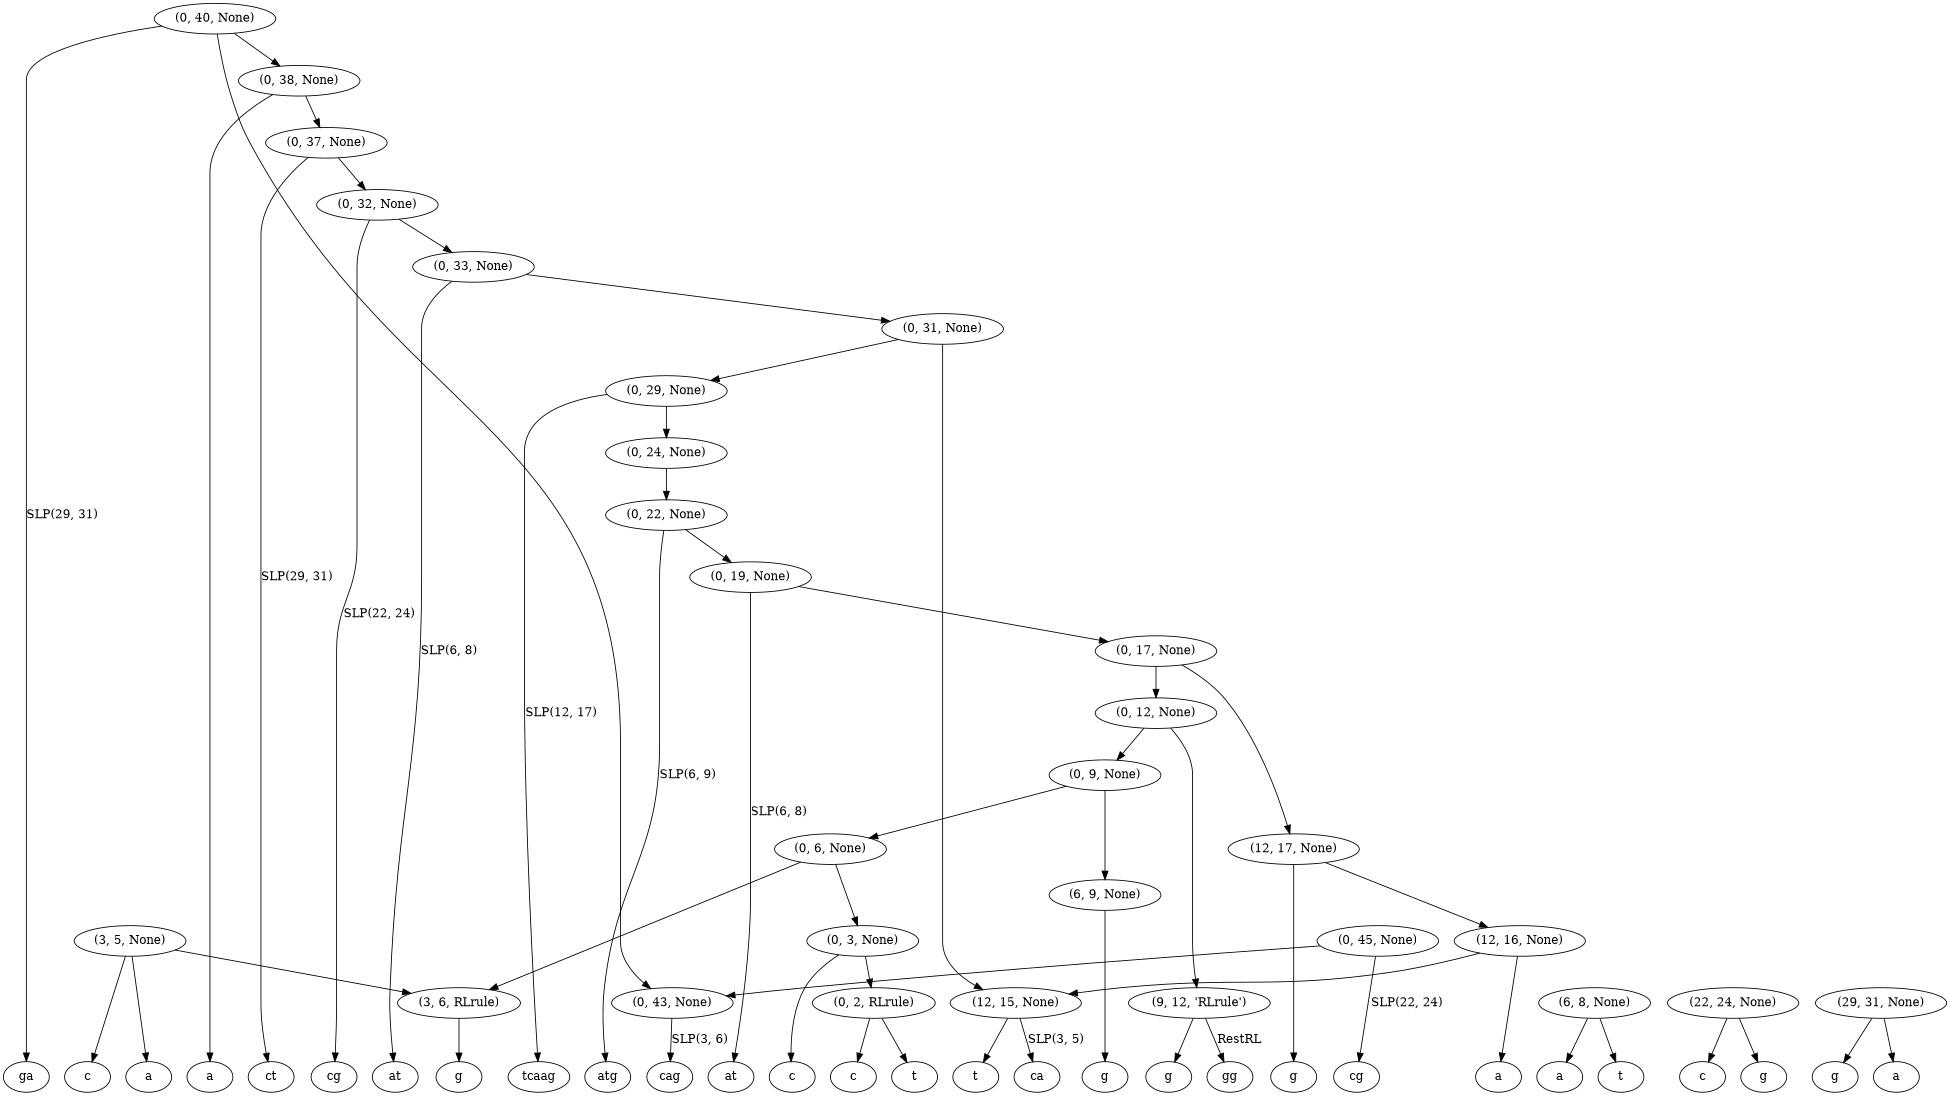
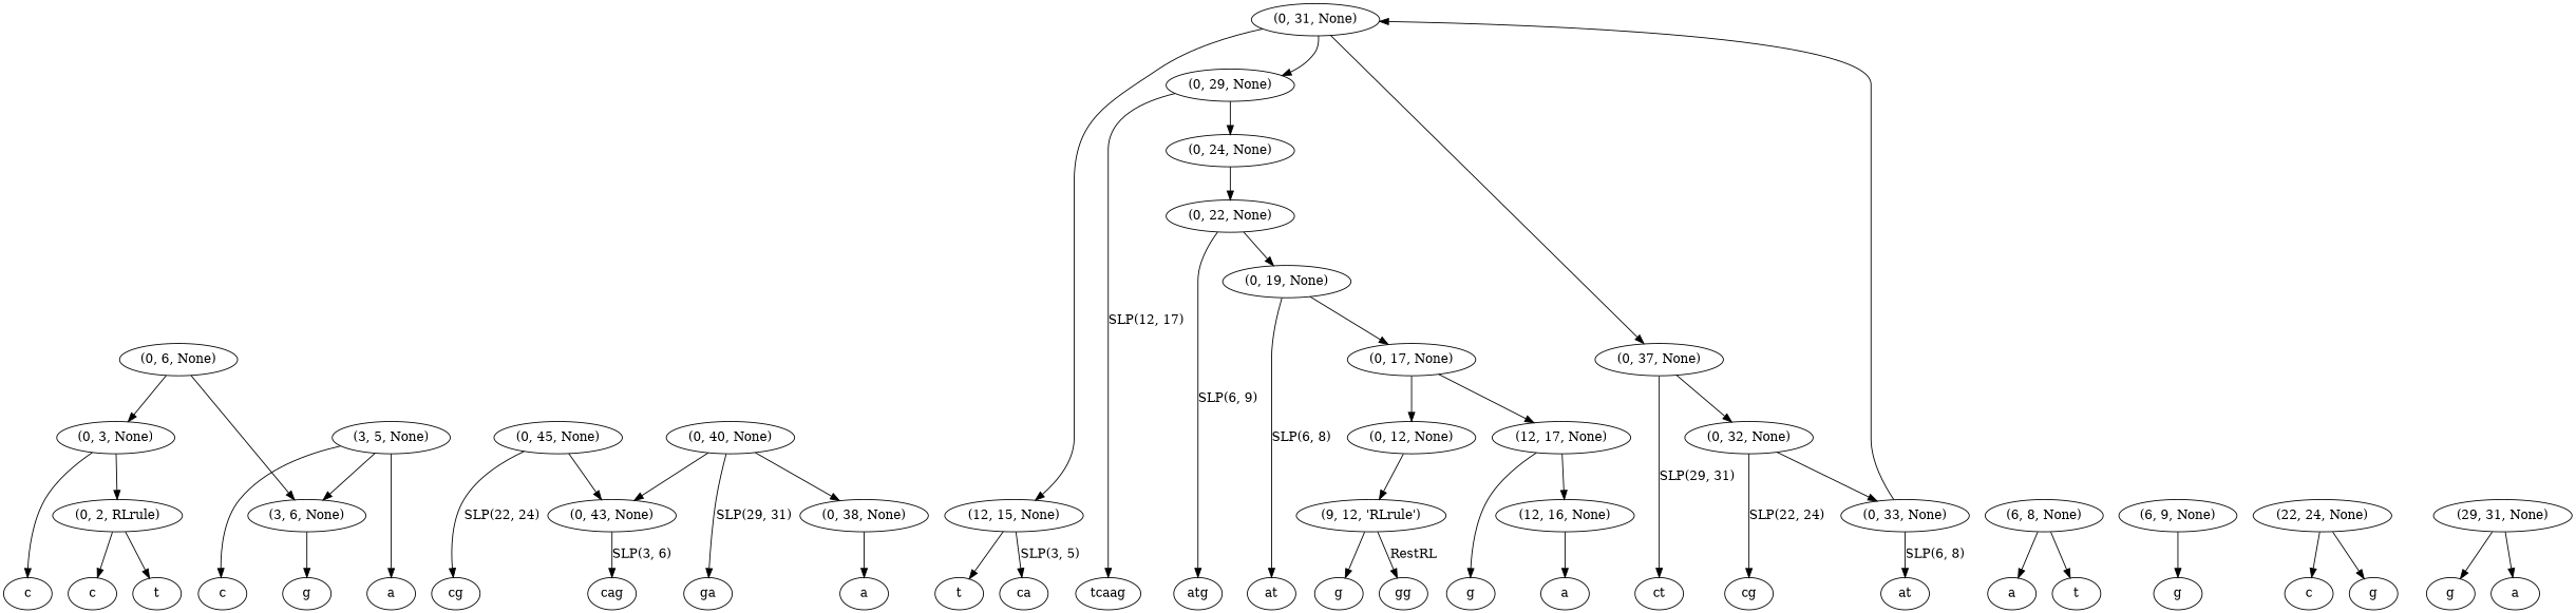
  digraph {
    ordering=out
    n1 [label=c]
    n2 [label=t]
    n3 [label=cg]
    n4 [label=c]
    n5 [label=at]
    n6 [label=atg]
    n7 [label=tcaag]
    n8 [label=at]
    n9 [label=cg]
    n10 [label=ct]
    n11 [label=a]
    n12 [label=ga]
    n13 [label=cag]
    n14 [label=c]
    n15 [label=a]
    n16 [label=g]
    n17 [label=a]
    n18 [label=t]
    n19 [label=g]
    n20 [label=g]
    n21 [label=gg]
    n22 [label=t]
    n23 [label=g]
    n24 [label=ca]
    n25 [label=a]
    n26 [label=c]
    n27 [label=g]
    n28 [label=g]
    n29 [label=a]
    n30 [label="(0, 2, RLrule)"]
    "(0, 45, None)"
    "(0, 43, None)"
    "(0, 40, None)"
    "(0, 38, None)"
    "(0, 3, None)"
    "(0, 6, None)"
-   "(3, 6, None)" [label="(3, 6, RLrule)"]
+   "(3, 6, None)"
    "(3, 5, None)"
-   "(0, 9, None)"
    "(6, 9, None)"
    "(6, 8, None)"
    "(0, 12, None)"
    "(9, 12, 'RLrule')"
    "(0, 17, None)"
    "(12, 17, None)"
    "(12, 16, None)"
    "(12, 15, None)"
    "(0, 19, None)"
    "(0, 22, None)"
    "(0, 24, None)"
    "(22, 24, None)"
    "(0, 29, None)"
    "(0, 31, None)"
    "(29, 31, None)"
    "(0, 33, None)"
    n56 [label="(0, 32, None)"]
    "(0, 37, None)"
    subgraph sub_1 {
      rank=same
      n1
      n2
      n3
      n4
      n5
      n6
      n7
      n8
      n9
      n10
      n11
      n12
      n13
      n14
      n15
      n16
      n17
      n18
      n19
      n20
      n21
      n22
      n23
      n24
      n25
      n26
      n27
      n28
      n29
    }
    n30 -> n1
    n30 -> n2
    "(0, 45, None)" -> n3 [label="SLP(22, 24)"]
    "(0, 45, None)" -> "(0, 43, None)"
    "(0, 43, None)" -> n13 [label="SLP(3, 6)"]
    "(0, 40, None)" -> n12 [label="SLP(29, 31)"]
    "(0, 40, None)" -> "(0, 43, None)"
    "(0, 40, None)" -> "(0, 38, None)"
    "(0, 38, None)" -> n11
-   "(0, 38, None)" -> "(0, 37, None)"
+   "(0, 31, None)" -> "(0, 37, None)"
    "(0, 3, None)" -> n4
    "(0, 3, None)" -> n30
    "(0, 6, None)" -> "(0, 3, None)"
    "(0, 6, None)" -> "(3, 6, None)"
    "(3, 6, None)" -> n16
    "(3, 5, None)" -> n14
    "(3, 5, None)" -> n15
    "(3, 5, None)" -> "(3, 6, None)"
-   "(0, 9, None)" -> "(0, 6, None)"
-   "(0, 9, None)" -> "(6, 9, None)"
    "(6, 9, None)" -> n19
    "(6, 8, None)" -> n17
    "(6, 8, None)" -> n18
-   "(0, 12, None)" -> "(0, 9, None)"
    "(0, 12, None)" -> "(9, 12, 'RLrule')"
    "(9, 12, 'RLrule')" -> n20
    "(9, 12, 'RLrule')" -> n21 [label=RestRL]
    "(0, 17, None)" -> "(0, 12, None)"
    "(0, 17, None)" -> "(12, 17, None)"
    "(12, 17, None)" -> n23
    "(12, 17, None)" -> "(12, 16, None)"
    "(12, 16, None)" -> n25
-   "(12, 16, None)" -> "(12, 15, None)"
    "(12, 15, None)" -> n22
    "(12, 15, None)" -> n24 [label="SLP(3, 5)"]
    "(0, 19, None)" -> n5 [label="SLP(6, 8)"]
    "(0, 19, None)" -> "(0, 17, None)"
    "(0, 22, None)" -> n6 [label="SLP(6, 9)"]
    "(0, 22, None)" -> "(0, 19, None)"
    "(0, 24, None)" -> "(0, 22, None)"
    "(22, 24, None)" -> n26
    "(22, 24, None)" -> n27
    "(0, 29, None)" -> n7 [label="SLP(12, 17)"]
    "(0, 29, None)" -> "(0, 24, None)"
    "(0, 31, None)" -> "(12, 15, None)"
    "(0, 31, None)" -> "(0, 29, None)"
    "(29, 31, None)" -> n28
    "(29, 31, None)" -> n29
    "(0, 33, None)" -> n8 [label="SLP(6, 8)"]
    "(0, 33, None)" -> "(0, 31, None)"
    n56 -> n9 [label="SLP(22, 24)"]
    n56 -> "(0, 33, None)"
    "(0, 37, None)" -> n10 [label="SLP(29, 31)"]
    "(0, 37, None)" -> n56
  }
